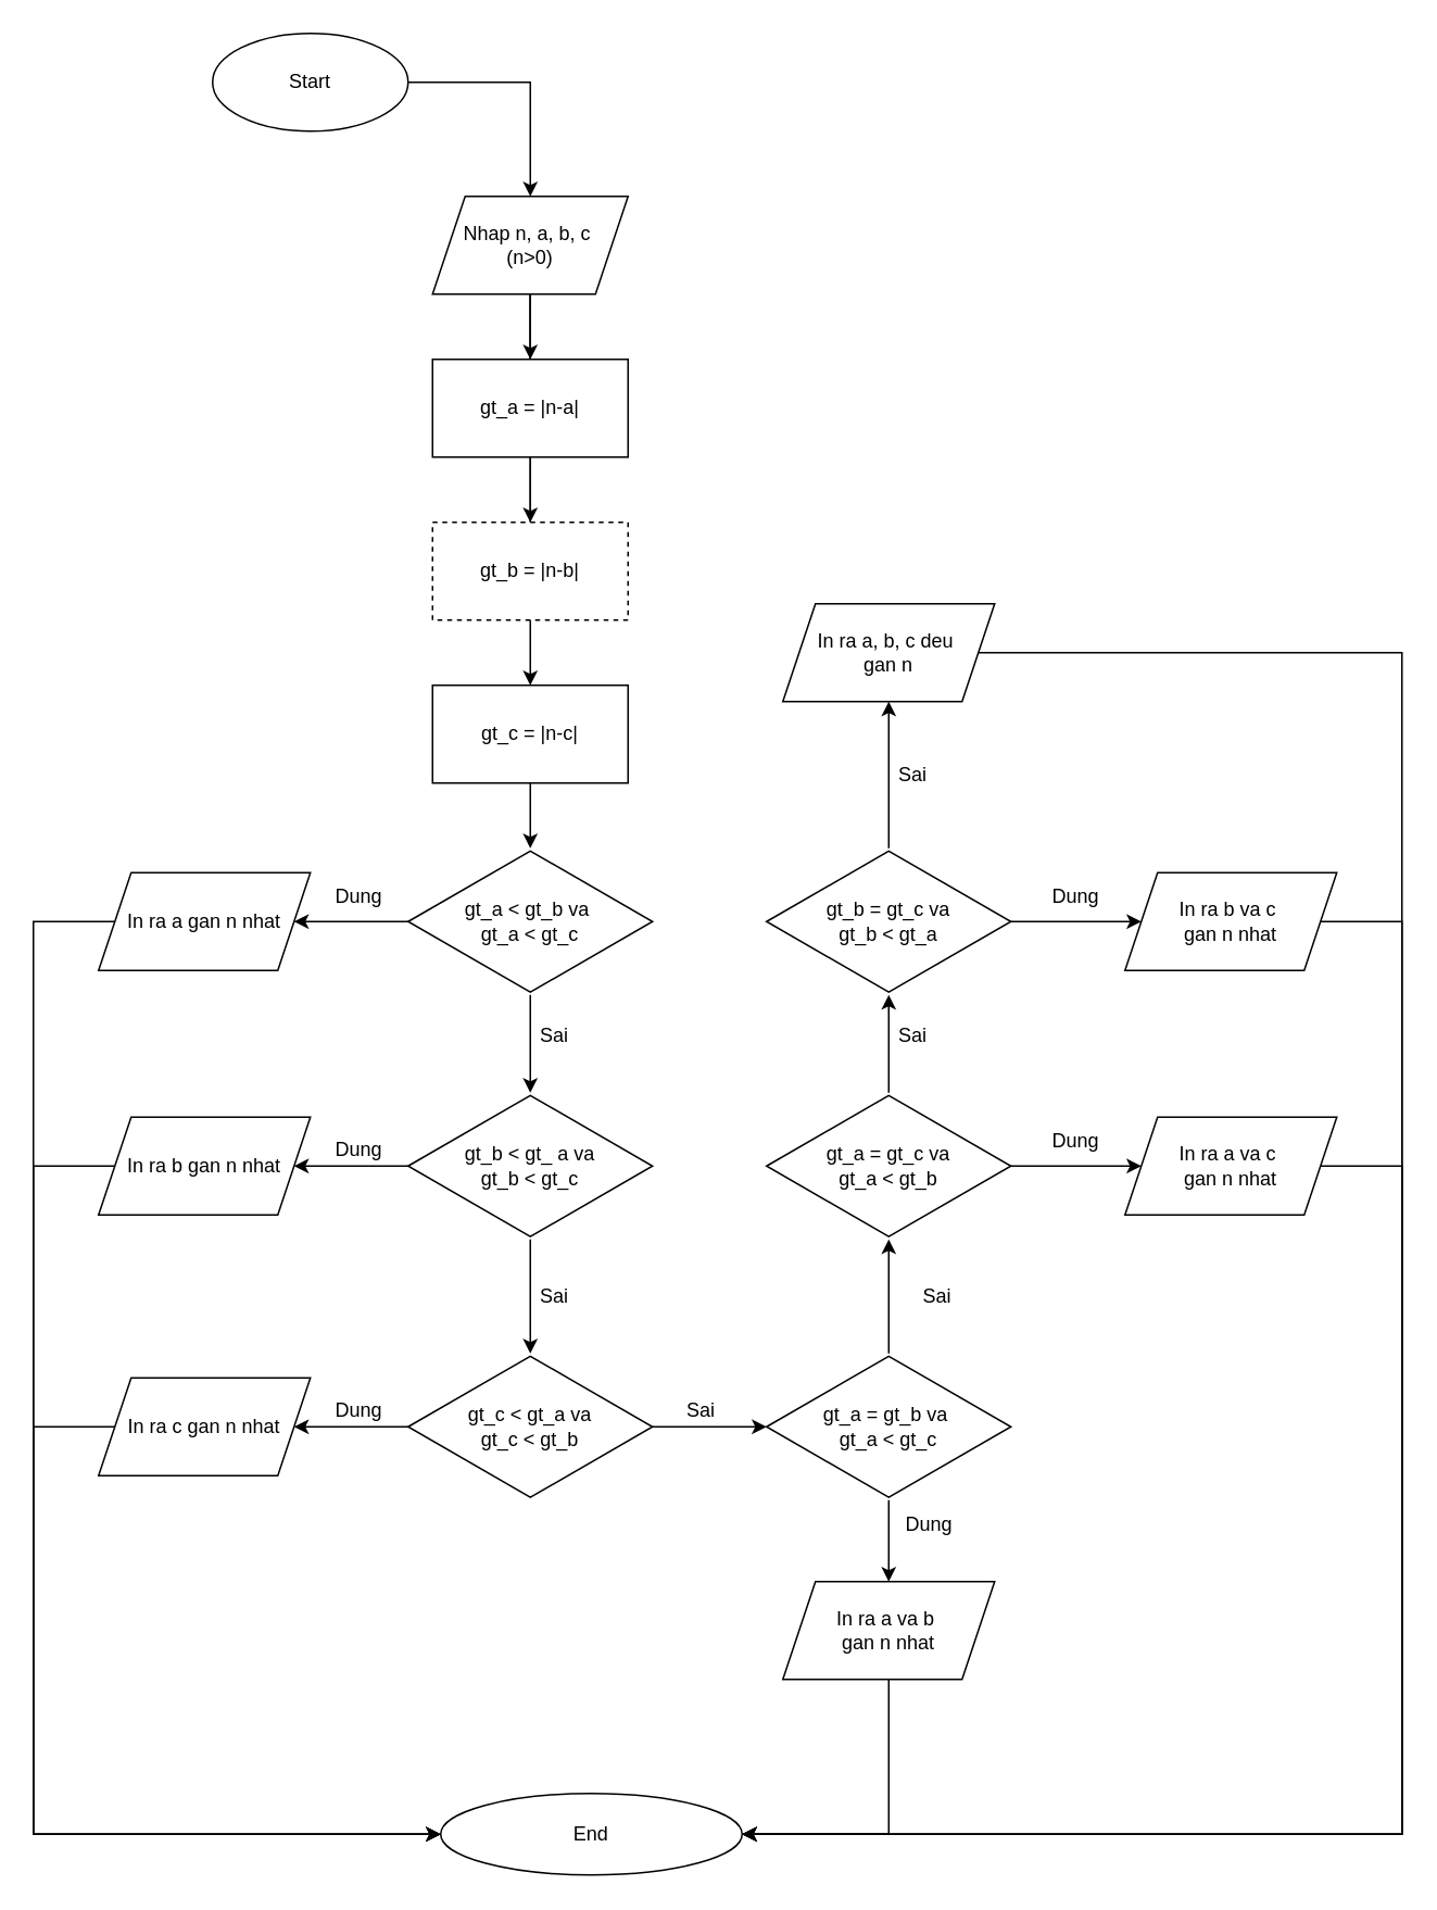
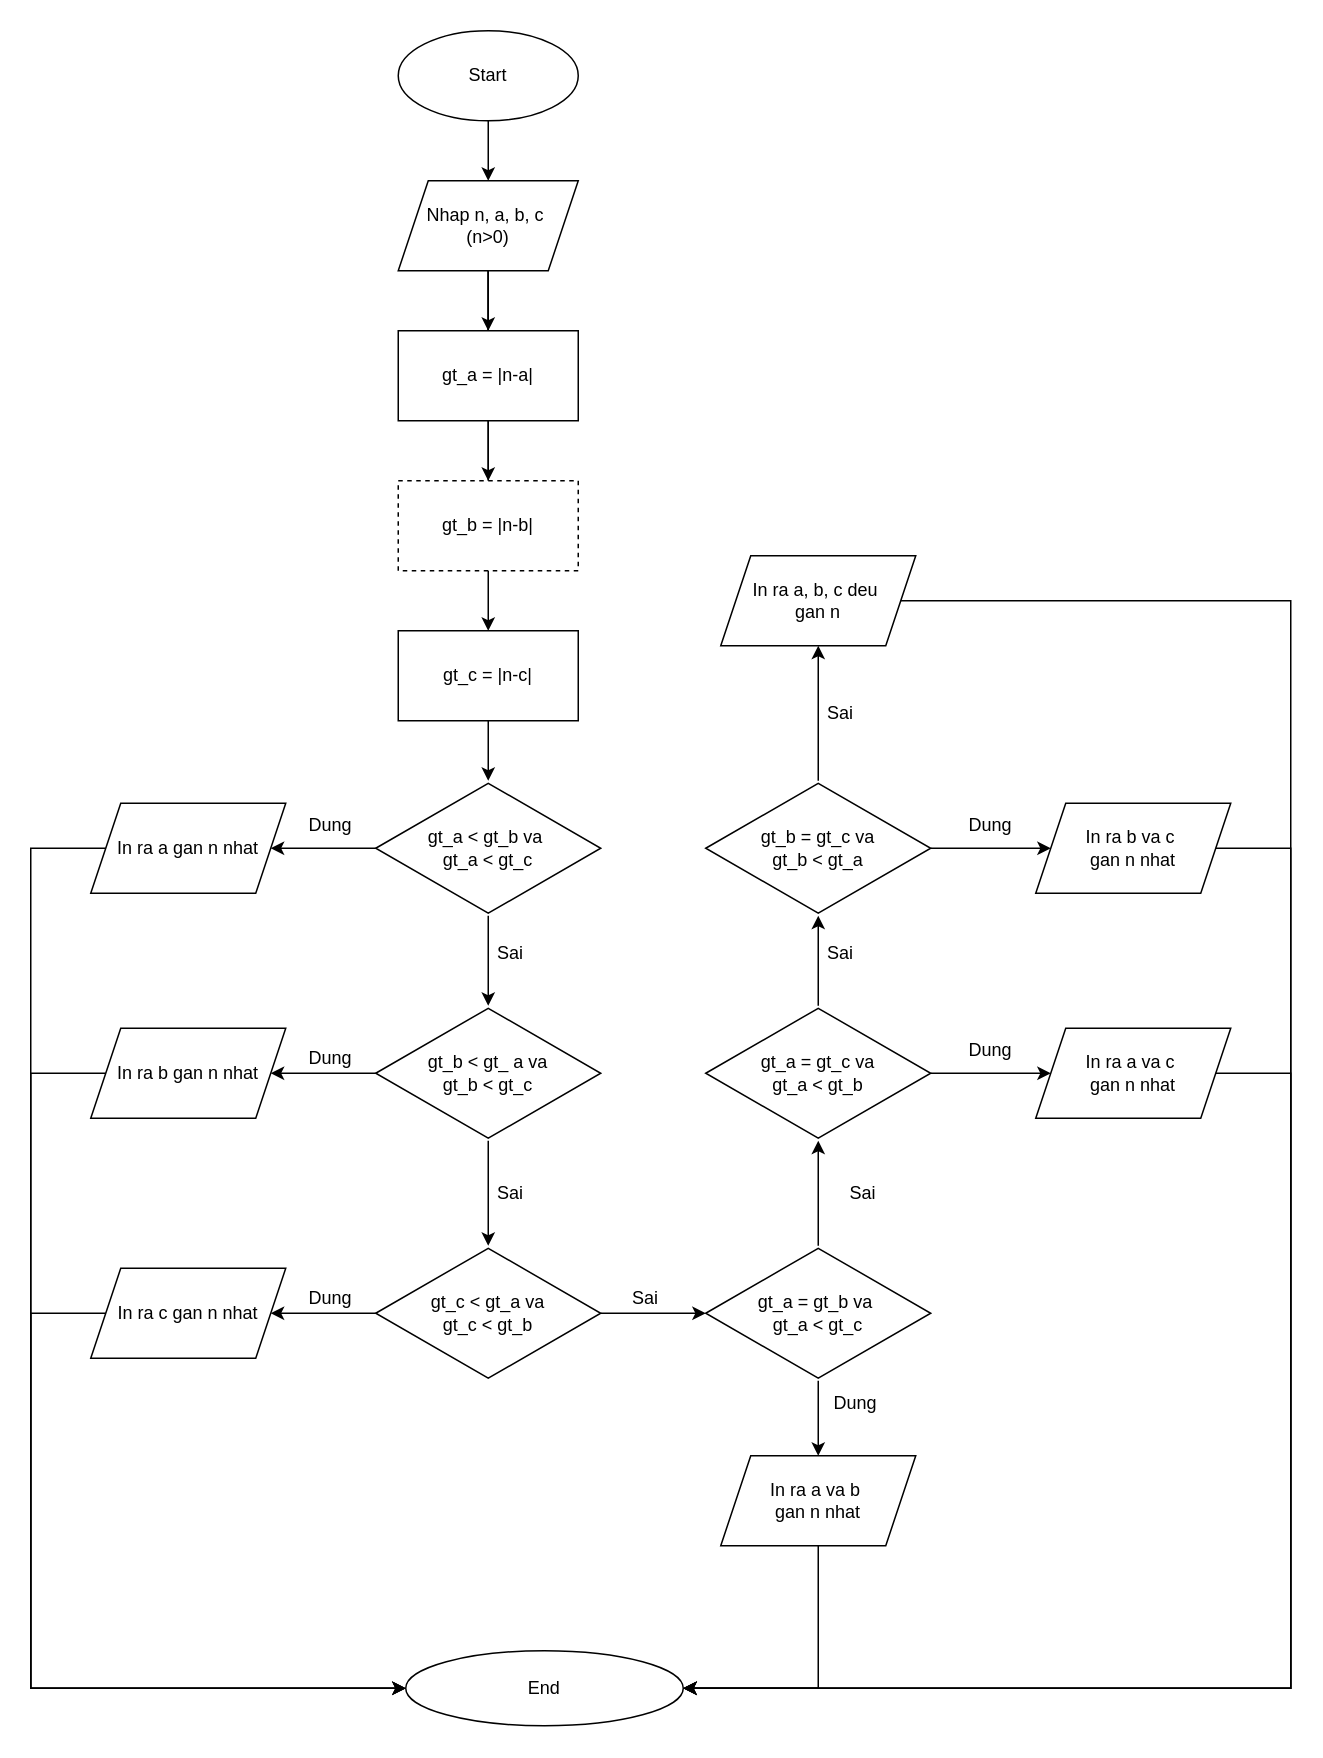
  <mxCell id="0" />
  <mxCell id="1" parent="0" />
  <mxCell id="2" value="" style="edgeStyle=orthogonalEdgeStyle;rounded=0;orthogonalLoop=1;jettySize=auto;html=1;labelBackgroundColor=none;fontColor=default;" edge="1" parent="1" source="3" target="8"><mxGeometry relative="1" as="geometry" /></mxCell>
- <mxCell id="3" value="Start" style="ellipse;whiteSpace=wrap;html=1;labelBackgroundColor=none;" parent="1" vertex="1"><mxGeometry x="130" y="20" width="120" height="60" as="geometry" /></mxCell>
+ <mxCell id="3" value="Start" style="ellipse;whiteSpace=wrap;html=1;labelBackgroundColor=none;" parent="1" vertex="1"><mxGeometry x="265" y="20" width="120" height="60" as="geometry" /></mxCell>
  <mxCell id="4" value="End" style="ellipse;whiteSpace=wrap;html=1;labelBackgroundColor=none;" parent="1" vertex="1"><mxGeometry x="270" y="1100" width="185" height="50" as="geometry" /></mxCell>
  <mxCell id="5" value="" style="edgeStyle=orthogonalEdgeStyle;rounded=0;orthogonalLoop=1;jettySize=auto;html=1;labelBackgroundColor=none;fontColor=default;" edge="1" parent="1" source="8" target="9"><mxGeometry relative="1" as="geometry" /></mxCell>
  <mxCell id="6" value="" style="edgeStyle=orthogonalEdgeStyle;rounded=0;orthogonalLoop=1;jettySize=auto;html=1;labelBackgroundColor=none;fontColor=default;" edge="1" parent="1" source="8" target="10"><mxGeometry relative="1" as="geometry" /></mxCell>
  <mxCell id="7" style="edgeStyle=orthogonalEdgeStyle;rounded=0;orthogonalLoop=1;jettySize=auto;html=1;entryX=0.5;entryY=0;entryDx=0;entryDy=0;labelBackgroundColor=none;fontColor=default;" edge="1" parent="1" source="8" target="12"><mxGeometry relative="1" as="geometry" /></mxCell>
  <mxCell id="8" value="Nhap n, a, b, c&amp;nbsp;&lt;div&gt;(n&amp;gt;0)&lt;/div&gt;" style="shape=parallelogram;perimeter=parallelogramPerimeter;whiteSpace=wrap;html=1;fixedSize=1;labelBackgroundColor=none;" vertex="1" parent="1"><mxGeometry x="265" y="120" width="120" height="60" as="geometry" /></mxCell>
  <mxCell id="9" value="gt_a = |n-a|" style="rounded=0;whiteSpace=wrap;html=1;labelBackgroundColor=none;" vertex="1" parent="1"><mxGeometry x="265" y="220" width="120" height="60" as="geometry" /></mxCell>
  <mxCell id="10" value="gt_b = |n-b|" style="rounded=0;whiteSpace=wrap;html=1;labelBackgroundColor=none;dashed=1;" vertex="1" parent="1"><mxGeometry x="265" y="320" width="120" height="60" as="geometry" /></mxCell>
  <mxCell id="11" value="" style="edgeStyle=orthogonalEdgeStyle;rounded=0;orthogonalLoop=1;jettySize=auto;html=1;" edge="1" parent="1" source="12" target="15"><mxGeometry relative="1" as="geometry" /></mxCell>
  <mxCell id="12" value="gt_c = |n-c|" style="rounded=0;whiteSpace=wrap;html=1;labelBackgroundColor=none;" vertex="1" parent="1"><mxGeometry x="265" y="420" width="120" height="60" as="geometry" /></mxCell>
  <mxCell id="13" value="" style="edgeStyle=orthogonalEdgeStyle;rounded=0;orthogonalLoop=1;jettySize=auto;html=1;" edge="1" parent="1" source="15"><mxGeometry relative="1" as="geometry"><mxPoint x="180" y="565" as="targetPoint" /></mxGeometry></mxCell>
  <mxCell id="14" value="" style="edgeStyle=orthogonalEdgeStyle;rounded=0;orthogonalLoop=1;jettySize=auto;html=1;" edge="1" parent="1" source="15" target="19"><mxGeometry relative="1" as="geometry" /></mxCell>
  <mxCell id="15" value="gt_a &amp;lt; gt_b va&amp;nbsp;&lt;div&gt;gt_a &amp;lt; gt_c&lt;/div&gt;" style="html=1;whiteSpace=wrap;aspect=fixed;shape=isoRectangle;" vertex="1" parent="1"><mxGeometry x="250" y="520" width="150" height="90" as="geometry" /></mxCell>
  <mxCell id="16" value="Dung" style="text;html=1;align=center;verticalAlign=middle;whiteSpace=wrap;rounded=0;" vertex="1" parent="1"><mxGeometry x="190" y="535" width="60" height="30" as="geometry" /></mxCell>
  <mxCell id="17" value="" style="edgeStyle=orthogonalEdgeStyle;rounded=0;orthogonalLoop=1;jettySize=auto;html=1;" edge="1" parent="1" source="19"><mxGeometry relative="1" as="geometry"><mxPoint x="180" y="715" as="targetPoint" /></mxGeometry></mxCell>
  <mxCell id="18" value="" style="edgeStyle=orthogonalEdgeStyle;rounded=0;orthogonalLoop=1;jettySize=auto;html=1;" edge="1" parent="1" source="19" target="24"><mxGeometry relative="1" as="geometry" /></mxCell>
  <mxCell id="19" value="gt_b &amp;lt; gt_ a va&lt;div&gt;gt_b &amp;lt; gt_c&lt;/div&gt;" style="html=1;whiteSpace=wrap;aspect=fixed;shape=isoRectangle;" vertex="1" parent="1"><mxGeometry x="250" y="670" width="150" height="90" as="geometry" /></mxCell>
  <mxCell id="20" value="Sai" style="text;html=1;align=center;verticalAlign=middle;whiteSpace=wrap;rounded=0;" vertex="1" parent="1"><mxGeometry x="310" y="620" width="60" height="30" as="geometry" /></mxCell>
  <mxCell id="21" value="Dung" style="text;html=1;align=center;verticalAlign=middle;whiteSpace=wrap;rounded=0;" vertex="1" parent="1"><mxGeometry x="190" y="690" width="60" height="30" as="geometry" /></mxCell>
  <mxCell id="22" value="" style="edgeStyle=orthogonalEdgeStyle;rounded=0;orthogonalLoop=1;jettySize=auto;html=1;" edge="1" parent="1" source="24"><mxGeometry relative="1" as="geometry"><mxPoint x="180" y="875" as="targetPoint" /></mxGeometry></mxCell>
  <mxCell id="23" value="" style="edgeStyle=orthogonalEdgeStyle;rounded=0;orthogonalLoop=1;jettySize=auto;html=1;" edge="1" parent="1" source="24" target="28"><mxGeometry relative="1" as="geometry" /></mxCell>
  <mxCell id="24" value="gt_c &amp;lt; gt_a va&lt;div&gt;gt_c &amp;lt; gt_b&lt;/div&gt;" style="html=1;whiteSpace=wrap;aspect=fixed;shape=isoRectangle;" vertex="1" parent="1"><mxGeometry x="250" y="830" width="150" height="90" as="geometry" /></mxCell>
  <mxCell id="25" value="Sai" style="text;html=1;align=center;verticalAlign=middle;whiteSpace=wrap;rounded=0;" vertex="1" parent="1"><mxGeometry x="310" y="780" width="60" height="30" as="geometry" /></mxCell>
  <mxCell id="26" value="" style="edgeStyle=orthogonalEdgeStyle;rounded=0;orthogonalLoop=1;jettySize=auto;html=1;" edge="1" parent="1" source="28"><mxGeometry relative="1" as="geometry"><mxPoint x="545" y="970" as="targetPoint" /></mxGeometry></mxCell>
  <mxCell id="27" value="" style="edgeStyle=orthogonalEdgeStyle;rounded=0;orthogonalLoop=1;jettySize=auto;html=1;" edge="1" parent="1" source="28" target="34"><mxGeometry relative="1" as="geometry" /></mxCell>
  <mxCell id="28" value="gt_a = gt_b va&amp;nbsp;&lt;div&gt;gt_a &amp;lt; gt_c&lt;/div&gt;" style="html=1;whiteSpace=wrap;aspect=fixed;shape=isoRectangle;" vertex="1" parent="1"><mxGeometry x="470" y="830" width="150" height="90" as="geometry" /></mxCell>
  <mxCell id="29" value="Dung" style="text;html=1;align=center;verticalAlign=middle;whiteSpace=wrap;rounded=0;" vertex="1" parent="1"><mxGeometry x="190" y="850" width="60" height="30" as="geometry" /></mxCell>
  <mxCell id="30" value="Sai" style="text;html=1;align=center;verticalAlign=middle;whiteSpace=wrap;rounded=0;" vertex="1" parent="1"><mxGeometry x="400" y="850" width="60" height="30" as="geometry" /></mxCell>
  <mxCell id="31" value="Dung" style="text;html=1;align=center;verticalAlign=middle;whiteSpace=wrap;rounded=0;" vertex="1" parent="1"><mxGeometry x="540" y="920" width="60" height="30" as="geometry" /></mxCell>
  <mxCell id="32" value="" style="edgeStyle=orthogonalEdgeStyle;rounded=0;orthogonalLoop=1;jettySize=auto;html=1;" edge="1" parent="1" source="34"><mxGeometry relative="1" as="geometry"><mxPoint x="700" y="715" as="targetPoint" /></mxGeometry></mxCell>
  <mxCell id="33" value="" style="edgeStyle=orthogonalEdgeStyle;rounded=0;orthogonalLoop=1;jettySize=auto;html=1;" edge="1" parent="1" source="34" target="37"><mxGeometry relative="1" as="geometry" /></mxCell>
  <mxCell id="34" value="gt_a = gt_c va&lt;div&gt;gt_a &amp;lt; gt_b&lt;/div&gt;" style="html=1;whiteSpace=wrap;aspect=fixed;shape=isoRectangle;" vertex="1" parent="1"><mxGeometry x="470" y="670" width="150" height="90" as="geometry" /></mxCell>
  <mxCell id="35" value="" style="edgeStyle=orthogonalEdgeStyle;rounded=0;orthogonalLoop=1;jettySize=auto;html=1;" edge="1" parent="1" source="37"><mxGeometry relative="1" as="geometry"><mxPoint x="545" y="430" as="targetPoint" /></mxGeometry></mxCell>
  <mxCell id="36" value="" style="edgeStyle=orthogonalEdgeStyle;rounded=0;orthogonalLoop=1;jettySize=auto;html=1;entryX=0;entryY=0.5;entryDx=0;entryDy=0;" edge="1" parent="1" source="37" target="51"><mxGeometry relative="1" as="geometry"><mxPoint x="690" y="565" as="targetPoint" /></mxGeometry></mxCell>
  <mxCell id="37" value="gt_b = gt_c va&lt;div&gt;gt_b &amp;lt; gt_a&lt;/div&gt;" style="html=1;whiteSpace=wrap;aspect=fixed;shape=isoRectangle;" vertex="1" parent="1"><mxGeometry x="470" y="520" width="150" height="90" as="geometry" /></mxCell>
  <mxCell id="38" value="Sai" style="text;html=1;align=center;verticalAlign=middle;whiteSpace=wrap;rounded=0;" vertex="1" parent="1"><mxGeometry x="545" y="780" width="60" height="30" as="geometry" /></mxCell>
  <mxCell id="39" value="Dung" style="text;html=1;align=center;verticalAlign=middle;whiteSpace=wrap;rounded=0;" vertex="1" parent="1"><mxGeometry x="630" y="685" width="60" height="30" as="geometry" /></mxCell>
  <mxCell id="40" value="Sai" style="text;html=1;align=center;verticalAlign=middle;whiteSpace=wrap;rounded=0;" vertex="1" parent="1"><mxGeometry x="530" y="620" width="60" height="30" as="geometry" /></mxCell>
  <mxCell id="41" value="Dung" style="text;html=1;align=center;verticalAlign=middle;whiteSpace=wrap;rounded=0;" vertex="1" parent="1"><mxGeometry x="630" y="535" width="60" height="30" as="geometry" /></mxCell>
  <mxCell id="42" value="Sai" style="text;html=1;align=center;verticalAlign=middle;whiteSpace=wrap;rounded=0;" vertex="1" parent="1"><mxGeometry x="530" y="460" width="60" height="30" as="geometry" /></mxCell>
  <mxCell id="43" style="edgeStyle=orthogonalEdgeStyle;rounded=0;orthogonalLoop=1;jettySize=auto;html=1;exitX=0;exitY=0.5;exitDx=0;exitDy=0;entryX=0;entryY=0.5;entryDx=0;entryDy=0;" edge="1" parent="1" source="44" target="4"><mxGeometry relative="1" as="geometry"><mxPoint x="210" y="630" as="sourcePoint" /><mxPoint x="250" y="1050" as="targetPoint" /><Array as="points"><mxPoint x="20" y="565" /><mxPoint x="20" y="1125" /></Array></mxGeometry></mxCell>
  <mxCell id="44" value="In ra a gan n nhat" style="shape=parallelogram;perimeter=parallelogramPerimeter;whiteSpace=wrap;html=1;fixedSize=1;" vertex="1" parent="1"><mxGeometry x="60" y="535" width="130" height="60" as="geometry" /></mxCell>
  <mxCell id="45" style="edgeStyle=orthogonalEdgeStyle;rounded=0;orthogonalLoop=1;jettySize=auto;html=1;exitX=0;exitY=0.5;exitDx=0;exitDy=0;entryX=0;entryY=0.5;entryDx=0;entryDy=0;" edge="1" parent="1" source="46" target="4"><mxGeometry relative="1" as="geometry"><mxPoint x="140" y="1010" as="targetPoint" /><Array as="points"><mxPoint x="20" y="715" /><mxPoint x="20" y="1125" /></Array></mxGeometry></mxCell>
  <mxCell id="46" value="In ra b gan n nhat" style="shape=parallelogram;perimeter=parallelogramPerimeter;whiteSpace=wrap;html=1;fixedSize=1;" vertex="1" parent="1"><mxGeometry x="60" y="685" width="130" height="60" as="geometry" /></mxCell>
  <mxCell id="47" value="In ra c gan n nhat" style="shape=parallelogram;perimeter=parallelogramPerimeter;whiteSpace=wrap;html=1;fixedSize=1;" vertex="1" parent="1"><mxGeometry x="60" y="845" width="130" height="60" as="geometry" /></mxCell>
  <mxCell id="48" value="In ra a va b&amp;nbsp;&lt;div&gt;&lt;span style=&quot;background-color: initial;&quot;&gt;gan&lt;/span&gt;&lt;span style=&quot;background-color: initial;&quot;&gt;&amp;nbsp;n nhat&lt;/span&gt;&lt;/div&gt;" style="shape=parallelogram;perimeter=parallelogramPerimeter;whiteSpace=wrap;html=1;fixedSize=1;" vertex="1" parent="1"><mxGeometry x="480" y="970" width="130" height="60" as="geometry" /></mxCell>
  <mxCell id="49" value="In ra a va c&amp;nbsp;&lt;div&gt;gan n nhat&lt;/div&gt;" style="shape=parallelogram;perimeter=parallelogramPerimeter;whiteSpace=wrap;html=1;fixedSize=1;" vertex="1" parent="1"><mxGeometry x="690" y="685" width="130" height="60" as="geometry" /></mxCell>
  <mxCell id="50" value="In ra a, b, c deu&amp;nbsp;&lt;div&gt;gan n&lt;/div&gt;" style="shape=parallelogram;perimeter=parallelogramPerimeter;whiteSpace=wrap;html=1;fixedSize=1;" vertex="1" parent="1"><mxGeometry x="480" y="370" width="130" height="60" as="geometry" /></mxCell>
  <mxCell id="51" value="In ra b va c&amp;nbsp;&lt;div&gt;gan n nhat&lt;/div&gt;" style="shape=parallelogram;perimeter=parallelogramPerimeter;whiteSpace=wrap;html=1;fixedSize=1;" vertex="1" parent="1"><mxGeometry x="690" y="535" width="130" height="60" as="geometry" /></mxCell>
  <mxCell id="52" value="" style="endArrow=classic;html=1;rounded=0;entryX=1;entryY=0.5;entryDx=0;entryDy=0;exitX=0.5;exitY=1;exitDx=0;exitDy=0;" edge="1" parent="1" source="48" target="4"><mxGeometry width="50" height="50" relative="1" as="geometry"><mxPoint x="600" y="1160" as="sourcePoint" /><mxPoint x="540" y="1090" as="targetPoint" /><Array as="points"><mxPoint x="545" y="1125" /></Array></mxGeometry></mxCell>
  <mxCell id="53" value="" style="endArrow=classic;html=1;rounded=0;exitX=1;exitY=0.5;exitDx=0;exitDy=0;entryX=1;entryY=0.5;entryDx=0;entryDy=0;" edge="1" parent="1" source="49" target="4"><mxGeometry width="50" height="50" relative="1" as="geometry"><mxPoint x="530" y="950" as="sourcePoint" /><mxPoint x="580" y="900" as="targetPoint" /><Array as="points"><mxPoint x="860" y="715" /><mxPoint x="860" y="1125" /><mxPoint x="750" y="1125" /></Array></mxGeometry></mxCell>
  <mxCell id="54" value="" style="endArrow=classic;html=1;rounded=0;entryX=1;entryY=0.5;entryDx=0;entryDy=0;" edge="1" parent="1" source="50" target="4"><mxGeometry width="50" height="50" relative="1" as="geometry"><mxPoint x="530" y="630" as="sourcePoint" /><mxPoint x="580" y="580" as="targetPoint" /><Array as="points"><mxPoint x="860" y="400" /><mxPoint x="860" y="565" /><mxPoint x="860" y="1125" /></Array></mxGeometry></mxCell>
  <mxCell id="55" value="" style="endArrow=classic;html=1;rounded=0;exitX=1;exitY=0.5;exitDx=0;exitDy=0;entryX=1;entryY=0.5;entryDx=0;entryDy=0;" edge="1" parent="1" source="51" target="4"><mxGeometry width="50" height="50" relative="1" as="geometry"><mxPoint x="650" y="360" as="sourcePoint" /><mxPoint x="440" y="1085" as="targetPoint" /><Array as="points"><mxPoint x="860" y="565" /><mxPoint x="860" y="1125" /></Array></mxGeometry></mxCell>
  <mxCell id="56" value="" style="endArrow=classic;html=1;rounded=0;exitX=0;exitY=0.5;exitDx=0;exitDy=0;entryX=0;entryY=0.5;entryDx=0;entryDy=0;" edge="1" parent="1" source="47" target="4"><mxGeometry width="50" height="50" relative="1" as="geometry"><mxPoint x="530" y="950" as="sourcePoint" /><mxPoint x="580" y="900" as="targetPoint" /><Array as="points"><mxPoint x="20" y="875" /><mxPoint x="20" y="1125" /></Array></mxGeometry></mxCell>
